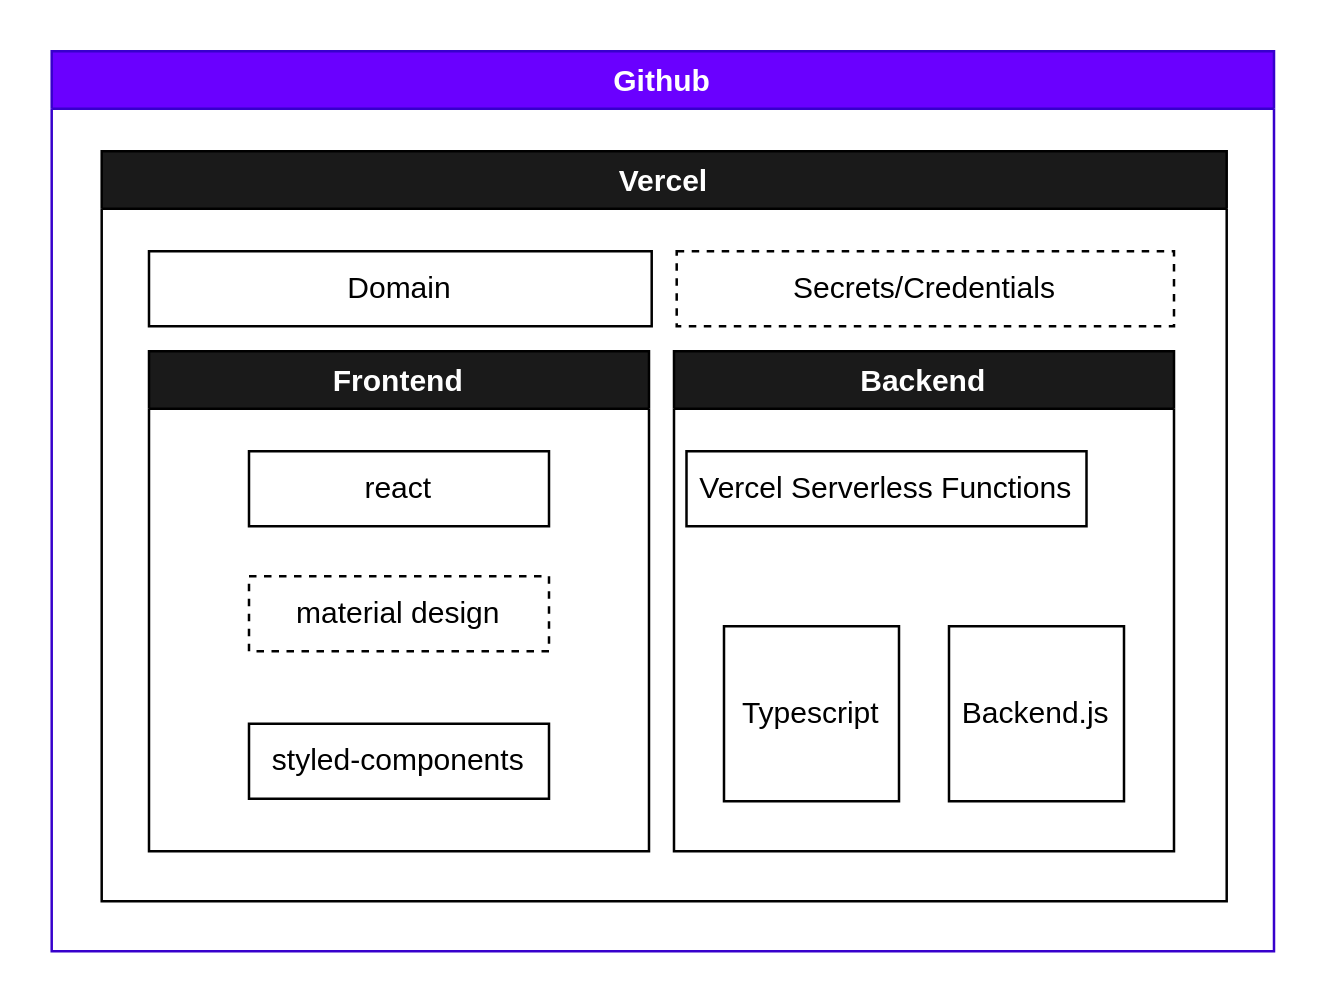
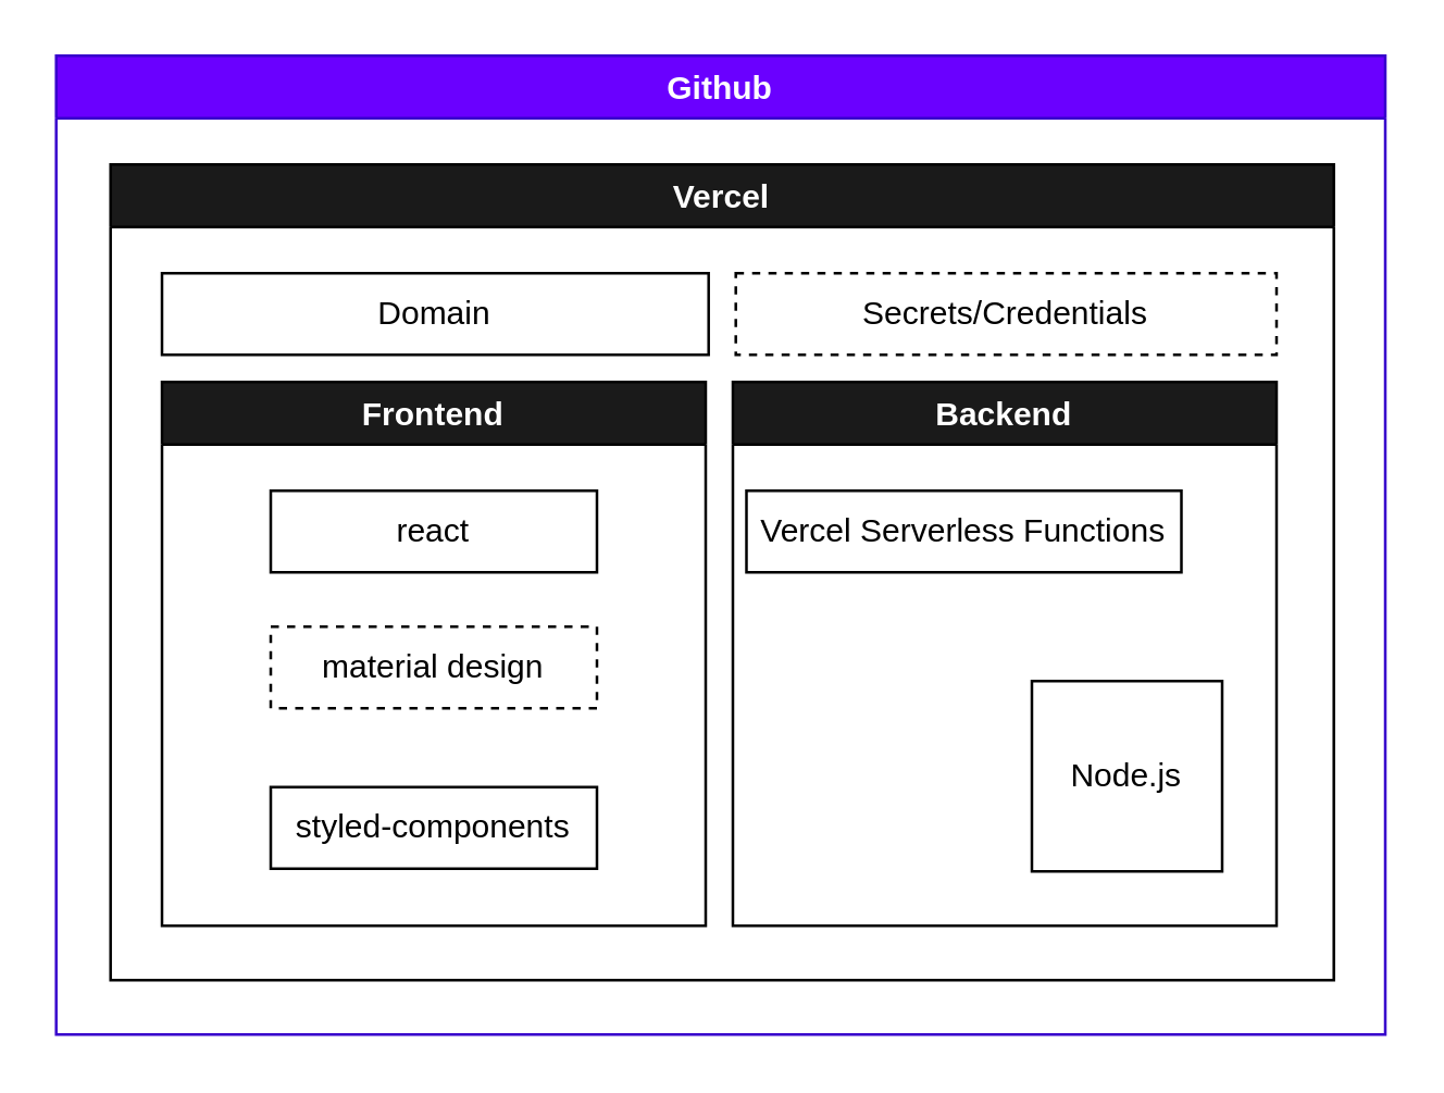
  <mxCell id="0" />
  <mxCell id="1" parent="0" />
  <mxCell id="2" value="Github" style="swimlane;swimlaneFillColor=none;fillColor=#6a00ff;strokeColor=#3700CC;fontColor=#ffffff;" vertex="1" parent="1"><mxGeometry x="20.08" y="20" width="488.92" height="360" as="geometry" /></mxCell>
  <mxCell id="3" value="Vercel" style="swimlane;gradientColor=none;fillColor=#1A1A1A;fontColor=#FFFFFF;" vertex="1" parent="2"><mxGeometry x="20" y="40" width="450" height="300" as="geometry"><mxRectangle x="20" y="40" width="70" height="23" as="alternateBounds" /></mxGeometry></mxCell>
  <mxCell id="4" value="Secrets/Credentials" style="rounded=0;whiteSpace=wrap;html=1;dashed=1;" vertex="1" parent="3"><mxGeometry x="230" y="40" width="198.92" height="30" as="geometry" /></mxCell>
  <mxCell id="5" value="Domain" style="rounded=0;whiteSpace=wrap;html=1;" vertex="1" parent="3"><mxGeometry x="18.92" y="40" width="201.08" height="30" as="geometry" /></mxCell>
  <mxCell id="6" value="Frontend" style="swimlane;fontColor=#FFFFFF;fillColor=#1A1A1A;gradientColor=none;" vertex="1" parent="3"><mxGeometry x="18.92" y="80" width="200" height="200" as="geometry" /></mxCell>
  <mxCell id="7" value="styled-components" style="rounded=0;whiteSpace=wrap;html=1;" vertex="1" parent="6"><mxGeometry x="40" y="149" width="120" height="30" as="geometry" /></mxCell>
  <mxCell id="8" value="react" style="rounded=0;whiteSpace=wrap;html=1;" vertex="1" parent="6"><mxGeometry x="40" y="40" width="120" height="30" as="geometry" /></mxCell>
  <mxCell id="9" value="material design" style="rounded=0;whiteSpace=wrap;html=1;dashed=1;" vertex="1" parent="6"><mxGeometry x="40" y="90" width="120" height="30" as="geometry" /></mxCell>
  <mxCell id="10" value="Backend" style="swimlane;fontColor=#FFFFFF;fillColor=#1A1A1A;gradientColor=none;" vertex="1" parent="3"><mxGeometry x="228.92" y="80" width="200" height="200" as="geometry" /></mxCell>
- <mxCell id="11" value="Backend.js" style="whiteSpace=wrap;html=1;aspect=fixed;" vertex="1" parent="10"><mxGeometry x="110" y="110" width="70" height="70" as="geometry" /></mxCell>
- <mxCell id="12" value="Typescript" style="whiteSpace=wrap;html=1;aspect=fixed;" vertex="1" parent="10"><mxGeometry x="20" y="110" width="70" height="70" as="geometry" /></mxCell>
+ <mxCell id="11" value="Node.js" style="whiteSpace=wrap;html=1;aspect=fixed;" vertex="1" parent="10"><mxGeometry x="110" y="110" width="70" height="70" as="geometry" /></mxCell>
  <mxCell id="13" value="Vercel Serverless Functions" style="rounded=0;whiteSpace=wrap;html=1;" vertex="1" parent="10"><mxGeometry x="5" y="40" width="160" height="30" as="geometry" /></mxCell>
